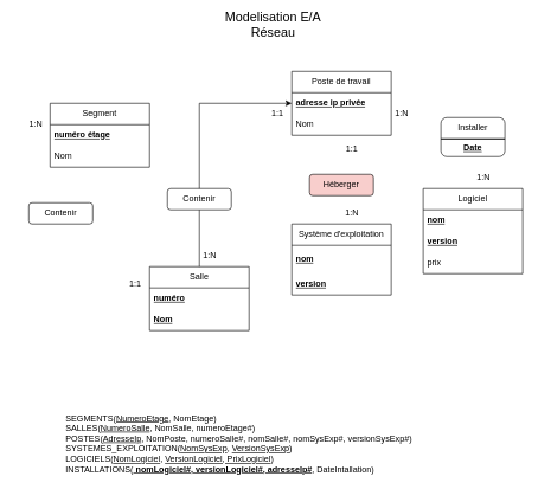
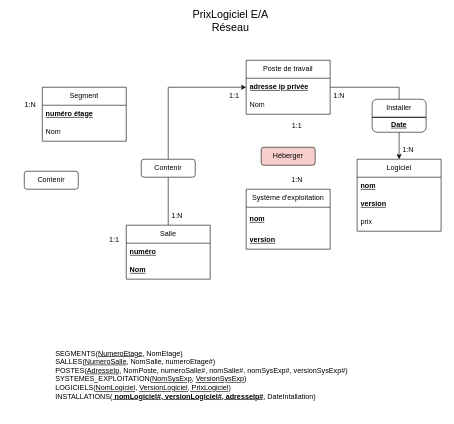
  <mxCell id="0" />
  <mxCell id="1" parent="0" />
  <mxCell id="2" value="Segment" style="swimlane;fontStyle=0;childLayout=stackLayout;horizontal=1;startSize=30;horizontalStack=0;resizeParent=1;resizeParentMax=0;resizeLast=0;collapsible=1;marginBottom=0;whiteSpace=wrap;html=1;" parent="1" vertex="1"><mxGeometry x="70" y="145" width="140" height="90" as="geometry" /></mxCell>
  <mxCell id="3" value="&lt;b&gt;&lt;u&gt;numéro étage&lt;/u&gt;&lt;/b&gt;" style="text;strokeColor=none;fillColor=none;align=left;verticalAlign=middle;spacingLeft=4;spacingRight=4;overflow=hidden;points=[[0,0.5],[1,0.5]];portConstraint=eastwest;rotatable=0;whiteSpace=wrap;html=1;" parent="2" vertex="1"><mxGeometry y="30" width="140" height="30" as="geometry" /></mxCell>
  <mxCell id="4" value="Nom" style="text;strokeColor=none;fillColor=none;align=left;verticalAlign=middle;spacingLeft=4;spacingRight=4;overflow=hidden;points=[[0,0.5],[1,0.5]];portConstraint=eastwest;rotatable=0;whiteSpace=wrap;html=1;" parent="2" vertex="1"><mxGeometry y="60" width="140" height="30" as="geometry" /></mxCell>
  <mxCell id="5" value="Système d'exploitation" style="swimlane;fontStyle=0;childLayout=stackLayout;horizontal=1;startSize=30;horizontalStack=0;resizeParent=1;resizeParentMax=0;resizeLast=0;collapsible=1;marginBottom=0;whiteSpace=wrap;html=1;" parent="1" vertex="1"><mxGeometry x="410" y="315" width="140" height="100" as="geometry" /></mxCell>
  <mxCell id="6" value="&lt;div&gt;nom&lt;/div&gt;" style="text;strokeColor=none;fillColor=none;align=left;verticalAlign=middle;spacingLeft=4;spacingRight=4;overflow=hidden;points=[[0,0.5],[1,0.5]];portConstraint=eastwest;rotatable=0;whiteSpace=wrap;html=1;fontStyle=5" parent="5" vertex="1"><mxGeometry y="30" width="140" height="40" as="geometry" /></mxCell>
  <mxCell id="7" value="&lt;b&gt;&lt;u&gt;version&lt;/u&gt;&lt;/b&gt;" style="text;strokeColor=none;fillColor=none;align=left;verticalAlign=middle;spacingLeft=4;spacingRight=4;overflow=hidden;points=[[0,0.5],[1,0.5]];portConstraint=eastwest;rotatable=0;whiteSpace=wrap;html=1;" parent="5" vertex="1"><mxGeometry y="70" width="140" height="30" as="geometry" /></mxCell>
+ <mxCell id="8" style="edgeStyle=orthogonalEdgeStyle;rounded=0;orthogonalLoop=1;jettySize=auto;html=1;entryX=0.5;entryY=0;entryDx=0;entryDy=0;exitX=1;exitY=0.5;exitDx=0;exitDy=0;" parent="1" source="10" target="12" edge="1"><mxGeometry relative="1" as="geometry"><mxPoint x="665" y="205" as="sourcePoint" /></mxGeometry></mxCell>
  <mxCell id="9" value="Poste de travail" style="swimlane;fontStyle=0;childLayout=stackLayout;horizontal=1;startSize=30;horizontalStack=0;resizeParent=1;resizeParentMax=0;resizeLast=0;collapsible=1;marginBottom=0;whiteSpace=wrap;html=1;" parent="1" vertex="1"><mxGeometry x="410" y="100" width="140" height="90" as="geometry" /></mxCell>
  <mxCell id="10" value="&lt;b&gt;&lt;u&gt;adresse ip privée&lt;/u&gt;&lt;/b&gt;" style="text;strokeColor=none;fillColor=none;align=left;verticalAlign=middle;spacingLeft=4;spacingRight=4;overflow=hidden;points=[[0,0.5],[1,0.5]];portConstraint=eastwest;rotatable=0;whiteSpace=wrap;html=1;" parent="9" vertex="1"><mxGeometry y="30" width="140" height="30" as="geometry" /></mxCell>
  <mxCell id="11" value="Nom" style="text;strokeColor=none;fillColor=none;align=left;verticalAlign=middle;spacingLeft=4;spacingRight=4;overflow=hidden;points=[[0,0.5],[1,0.5]];portConstraint=eastwest;rotatable=0;whiteSpace=wrap;html=1;" parent="9" vertex="1"><mxGeometry y="60" width="140" height="30" as="geometry" /></mxCell>
  <mxCell id="12" value="Logiciel" style="swimlane;fontStyle=0;childLayout=stackLayout;horizontal=1;startSize=30;horizontalStack=0;resizeParent=1;resizeParentMax=0;resizeLast=0;collapsible=1;marginBottom=0;whiteSpace=wrap;html=1;" parent="1" vertex="1"><mxGeometry x="595" y="265" width="140" height="120" as="geometry" /></mxCell>
  <mxCell id="13" value="&lt;b&gt;&lt;u&gt;nom&lt;/u&gt;&lt;/b&gt;" style="text;strokeColor=none;fillColor=none;align=left;verticalAlign=middle;spacingLeft=4;spacingRight=4;overflow=hidden;points=[[0,0.5],[1,0.5]];portConstraint=eastwest;rotatable=0;whiteSpace=wrap;html=1;" parent="12" vertex="1"><mxGeometry y="30" width="140" height="30" as="geometry" /></mxCell>
  <mxCell id="14" value="&lt;b&gt;&lt;u&gt;version&lt;/u&gt;&lt;/b&gt;" style="text;strokeColor=none;fillColor=none;align=left;verticalAlign=middle;spacingLeft=4;spacingRight=4;overflow=hidden;points=[[0,0.5],[1,0.5]];portConstraint=eastwest;rotatable=0;whiteSpace=wrap;html=1;" parent="12" vertex="1"><mxGeometry y="60" width="140" height="30" as="geometry" /></mxCell>
  <mxCell id="15" value="prix" style="text;strokeColor=none;fillColor=none;align=left;verticalAlign=middle;spacingLeft=4;spacingRight=4;overflow=hidden;points=[[0,0.5],[1,0.5]];portConstraint=eastwest;rotatable=0;whiteSpace=wrap;html=1;" parent="12" vertex="1"><mxGeometry y="90" width="140" height="30" as="geometry" /></mxCell>
  <mxCell id="16" value="Salle" style="swimlane;fontStyle=0;childLayout=stackLayout;horizontal=1;startSize=30;horizontalStack=0;resizeParent=1;resizeParentMax=0;resizeLast=0;collapsible=1;marginBottom=0;whiteSpace=wrap;html=1;" parent="1" vertex="1"><mxGeometry x="210" y="375" width="140" height="90" as="geometry" /></mxCell>
  <mxCell id="17" value="&lt;b&gt;&lt;u&gt;numéro&lt;/u&gt;&lt;/b&gt;" style="text;strokeColor=none;fillColor=none;align=left;verticalAlign=middle;spacingLeft=4;spacingRight=4;overflow=hidden;points=[[0,0.5],[1,0.5]];portConstraint=eastwest;rotatable=0;whiteSpace=wrap;html=1;" parent="16" vertex="1"><mxGeometry y="30" width="140" height="30" as="geometry" /></mxCell>
  <mxCell id="18" value="&lt;b&gt;&lt;u&gt;Nom&lt;/u&gt;&lt;/b&gt;" style="text;strokeColor=none;fillColor=none;align=left;verticalAlign=middle;spacingLeft=4;spacingRight=4;overflow=hidden;points=[[0,0.5],[1,0.5]];portConstraint=eastwest;rotatable=0;whiteSpace=wrap;html=1;" parent="16" vertex="1"><mxGeometry y="60" width="140" height="30" as="geometry" /></mxCell>
  <mxCell id="19" value="1:N" style="text;html=1;align=center;verticalAlign=middle;whiteSpace=wrap;rounded=0;" parent="1" vertex="1"><mxGeometry x="535" y="145" width="60" height="30" as="geometry" /></mxCell>
  <mxCell id="20" value="1:N" style="text;html=1;align=center;verticalAlign=middle;whiteSpace=wrap;rounded=0;" parent="1" vertex="1"><mxGeometry x="650" y="235" width="60" height="30" as="geometry" /></mxCell>
  <mxCell id="21" value="Contenir" style="rounded=1;whiteSpace=wrap;html=1;" parent="1" vertex="1"><mxGeometry x="40" y="285" width="90" height="30" as="geometry" /></mxCell>
  <mxCell id="22" style="edgeStyle=orthogonalEdgeStyle;rounded=0;orthogonalLoop=1;jettySize=auto;html=1;entryX=0;entryY=0.5;entryDx=0;entryDy=0;" parent="1" source="16" target="10" edge="1"><mxGeometry relative="1" as="geometry"><mxPoint x="270" y="115" as="targetPoint" /></mxGeometry></mxCell>
  <mxCell id="23" value="Contenir" style="rounded=1;whiteSpace=wrap;html=1;" parent="1" vertex="1"><mxGeometry x="235" y="265" width="90" height="30" as="geometry" /></mxCell>
  <mxCell id="24" value="Héberger" style="rounded=1;whiteSpace=wrap;html=1;fillColor=#f8cecc;" parent="1" vertex="1"><mxGeometry x="435" y="245" width="90" height="30" as="geometry" /></mxCell>
  <mxCell id="25" value="Installer&lt;div&gt;&lt;br&gt;&lt;/div&gt;&lt;div&gt;&lt;u&gt;&lt;b&gt;Date&lt;/b&gt;&lt;/u&gt;&lt;/div&gt;" style="rounded=1;whiteSpace=wrap;html=1;" parent="1" vertex="1"><mxGeometry x="620" y="165" width="90" height="55" as="geometry" /></mxCell>
  <mxCell id="26" value="1:N" style="text;html=1;align=center;verticalAlign=middle;whiteSpace=wrap;rounded=0;" parent="1" vertex="1"><mxGeometry x="20" y="160" width="60" height="30" as="geometry" /></mxCell>
  <mxCell id="27" value="1:1" style="text;html=1;align=center;verticalAlign=middle;whiteSpace=wrap;rounded=0;" parent="1" vertex="1"><mxGeometry x="160" y="385" width="60" height="30" as="geometry" /></mxCell>
  <mxCell id="28" value="1:N" style="text;html=1;align=center;verticalAlign=middle;whiteSpace=wrap;rounded=0;" parent="1" vertex="1"><mxGeometry x="265" y="345" width="60" height="30" as="geometry" /></mxCell>
  <mxCell id="29" value="1:1" style="text;html=1;align=center;verticalAlign=middle;whiteSpace=wrap;rounded=0;" parent="1" vertex="1"><mxGeometry x="465" y="195" width="60" height="30" as="geometry" /></mxCell>
  <mxCell id="30" value="1:N" style="text;html=1;align=center;verticalAlign=middle;whiteSpace=wrap;rounded=0;" parent="1" vertex="1"><mxGeometry x="465" y="285" width="60" height="30" as="geometry" /></mxCell>
  <mxCell id="31" value="1:1" style="text;html=1;align=center;verticalAlign=middle;whiteSpace=wrap;rounded=0;" parent="1" vertex="1"><mxGeometry x="360" y="145" width="60" height="30" as="geometry" /></mxCell>
- <mxCell id="32" value="&lt;font style=&quot;font-size: 18px;&quot;&gt;Modelisation E/A Réseau&lt;/font&gt;" style="text;html=1;align=center;verticalAlign=middle;whiteSpace=wrap;rounded=0;" parent="1" vertex="1"><mxGeometry x="314" y="20" width="140" height="30" as="geometry" /></mxCell>
+ <mxCell id="32" value="&lt;font style=&quot;font-size: 18px;&quot;&gt;PrixLogiciel E/A Réseau&lt;/font&gt;" style="text;html=1;align=center;verticalAlign=middle;whiteSpace=wrap;rounded=0;" parent="1" vertex="1"><mxGeometry x="314" y="20" width="140" height="30" as="geometry" /></mxCell>
  <mxCell id="33" value="SEGMENTS(&lt;u&gt;NumeroEtage&lt;/u&gt;, NomEtage)&lt;div&gt;SALLES(&lt;u&gt;NumeroSalle&lt;/u&gt;,&amp;nbsp;&lt;span style=&quot;background-color: transparent; color: light-dark(rgb(0, 0, 0), rgb(255, 255, 255));&quot;&gt;NomSalle,&lt;/span&gt;&lt;span style=&quot;background-color: transparent; color: light-dark(rgb(0, 0, 0), rgb(255, 255, 255));&quot;&gt;&amp;nbsp;&lt;/span&gt;&lt;span style=&quot;background-color: transparent; color: light-dark(rgb(0, 0, 0), rgb(255, 255, 255));&quot;&gt;numeroEtage#&lt;/span&gt;&lt;span style=&quot;background-color: transparent; color: light-dark(rgb(0, 0, 0), rgb(255, 255, 255));&quot;&gt;)&lt;/span&gt;&lt;/div&gt;&lt;div&gt;POSTES(&lt;u&gt;AdresseIp&lt;/u&gt;, NomPoste, numeroSalle#, nomSalle#, nomSysExp#, versionSysExp#)&lt;/div&gt;&lt;div&gt;SYSTEMES_EXPLOITATION(&lt;u&gt;NomSysExp&lt;/u&gt;, &lt;u&gt;VersionSysExp&lt;/u&gt;)&lt;/div&gt;&lt;div&gt;LOGICIELS(&lt;u&gt;NomLogiciel&lt;/u&gt;, &lt;u&gt;VersionLogiciel, PrixLogiciel&lt;/u&gt;)&lt;/div&gt;&lt;div&gt;INSTALLATIONS(&lt;u&gt;&lt;b&gt; nomLogiciel#, versionLogiciel#, adresseIp#&lt;/b&gt;&lt;/u&gt;, DateIntallation)&lt;/div&gt;" style="text;whiteSpace=wrap;html=1;" parent="1" vertex="1"><mxGeometry x="90" y="575" width="509" height="110" as="geometry" /></mxCell>
  <mxCell id="34" value="" style="line;strokeWidth=2;html=1;" parent="1" vertex="1"><mxGeometry x="620" y="190" width="90" height="10" as="geometry" /></mxCell>
